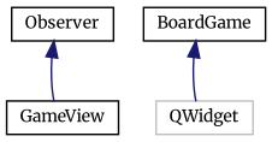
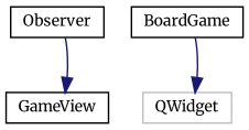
  digraph {
    fontname=Merriweather
    rankdir=TB
    node [color=black fillcolor=white fontname=Merriweather fontsize=10 shape=record style=filled]
    edge [color=midnightblue dir=back fontname=Merriweather fontsize=10 labelfontname=Helvetica labelfontsize=10 style=solid]
    n1 [height=0.2 label=Observer width=0.4]
    n2 [height=0.2 label=GameView width=0.4]
    n3 [height=0.2 label=BoardGame width=0.4]
    n4 [color=grey75 height=0.2 label=QWidget width=0.4]
-   n1 -> n2
-   n3 -> n4
+   n2 -> n1
+   n4 -> n3
  }
